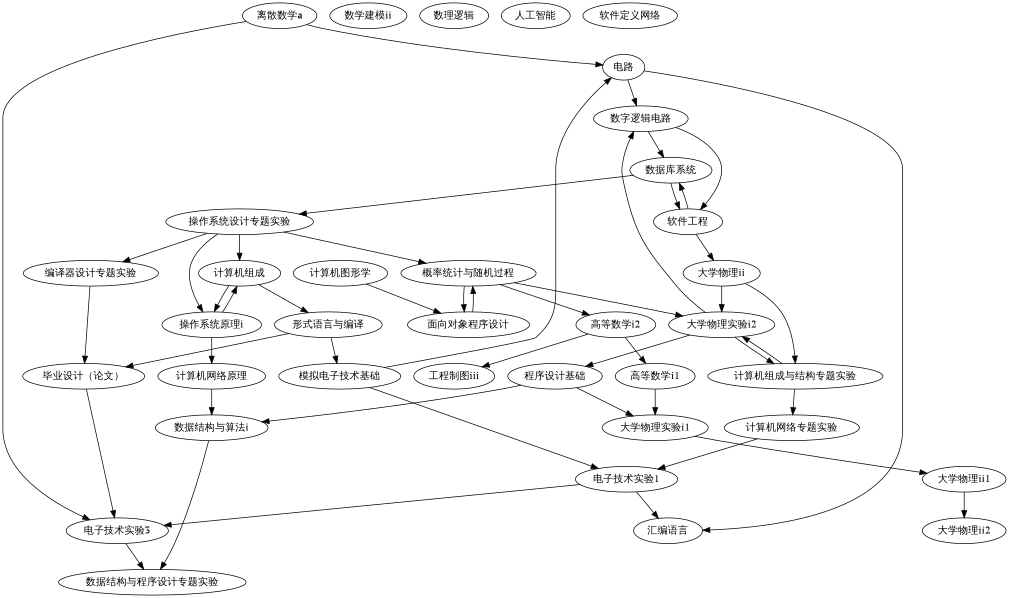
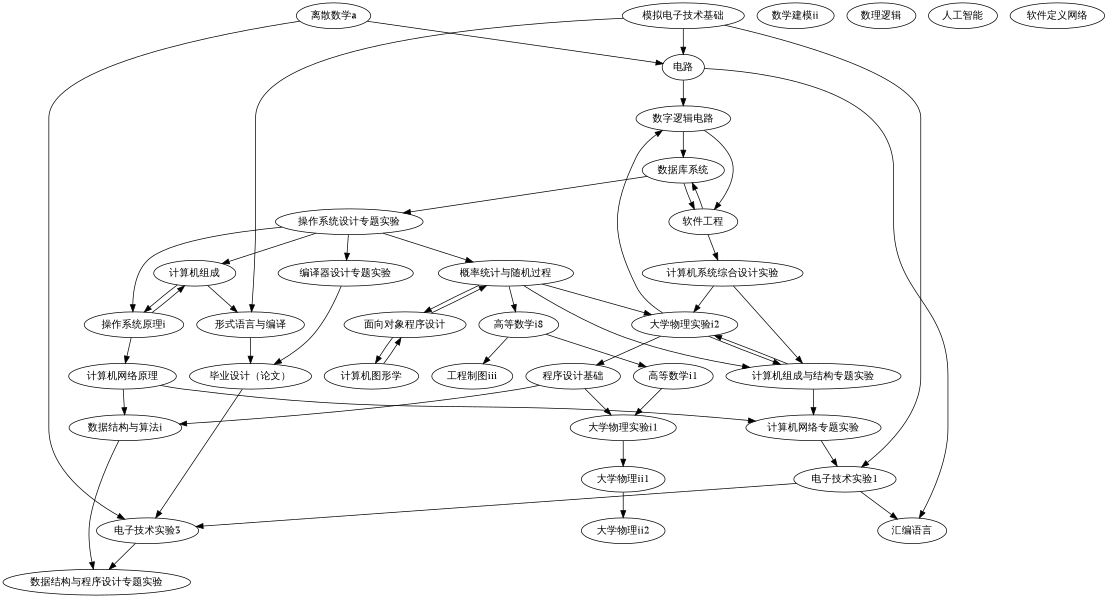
  strict digraph {
    fontname="PT Serif"
    node [fontname="PT Serif"]
    edge [fontname="PT Serif" weight=1]
    "高等数学i1"
    "大学物理实验i1"
    "大学物理ii1"
    "大学物理ii2"
-   "高等数学i2"
+   "高等数学i2" [label="高等数学i8"]
    "工程制图iii"
    "程序设计基础"
    "数据结构与算法i"
    "数据结构与程序设计专题实验"
    "电路"
    "数字逻辑电路"
    "汇编语言"
    "数据库系统"
    "软件工程"
    "操作系统设计专题实验"
-   "计算机系统综合设计实验" [label="大学物理ii"]
+   "计算机系统综合设计实验"
    "概率统计与随机过程"
    "大学物理实验i2"
    "面向对象程序设计"
    "计算机组成与结构专题实验"
    "计算机图形学"
    "计算机网络专题实验"
    "电子技术实验1"
    "离散数学a"
    n25 [label="电子技术实验3"]
    "模拟电子技术基础"
    "形式语言与编译"
    "毕业设计（论文）"
    "编译器设计专题实验"
    "计算机组成"
    "操作系统原理i"
    "数学建模ii"
    "数理逻辑"
    "计算机网络原理"
    "人工智能"
    "软件定义网络"
    "高等数学i1" -> "大学物理实验i1"
    "大学物理实验i1" -> "大学物理ii1"
    "大学物理ii1" -> "大学物理ii2"
    "高等数学i2" -> "高等数学i1"
    "高等数学i2" -> "工程制图iii"
    "程序设计基础" -> "大学物理实验i1"
    "程序设计基础" -> "数据结构与算法i"
    "数据结构与算法i" -> "数据结构与程序设计专题实验"
    "电路" -> "数字逻辑电路"
    "电路" -> "汇编语言"
    "数字逻辑电路" -> "数据库系统"
    "数字逻辑电路" -> "软件工程"
    "数据库系统" -> "软件工程"
    "数据库系统" -> "操作系统设计专题实验"
    "软件工程" -> "数据库系统"
    "软件工程" -> "计算机系统综合设计实验"
    "操作系统设计专题实验" -> "概率统计与随机过程"
    "操作系统设计专题实验" -> "编译器设计专题实验"
    "操作系统设计专题实验" -> "计算机组成"
    "操作系统设计专题实验" -> "操作系统原理i"
    "计算机系统综合设计实验" -> "大学物理实验i2"
    "计算机系统综合设计实验" -> "计算机组成与结构专题实验"
    "概率统计与随机过程" -> "高等数学i2"
    "概率统计与随机过程" -> "大学物理实验i2"
    "概率统计与随机过程" -> "面向对象程序设计"
+   "概率统计与随机过程" -> "计算机组成与结构专题实验"
    "大学物理实验i2" -> "程序设计基础"
    "大学物理实验i2" -> "数字逻辑电路"
    "大学物理实验i2" -> "计算机组成与结构专题实验"
    "面向对象程序设计" -> "概率统计与随机过程"
+   "面向对象程序设计" -> "计算机图形学"
    "计算机组成与结构专题实验" -> "大学物理实验i2"
    "计算机组成与结构专题实验" -> "计算机网络专题实验"
    "计算机图形学" -> "面向对象程序设计"
    "计算机网络专题实验" -> "电子技术实验1"
    "电子技术实验1" -> "汇编语言"
    "电子技术实验1" -> n25
    "离散数学a" -> "电路"
    "离散数学a" -> n25
    n25 -> "数据结构与程序设计专题实验"
    "模拟电子技术基础" -> "电路"
    "模拟电子技术基础" -> "电子技术实验1"
-   "形式语言与编译" -> "模拟电子技术基础"
+   "模拟电子技术基础" -> "形式语言与编译"
    "形式语言与编译" -> "毕业设计（论文）"
    "毕业设计（论文）" -> n25
    "编译器设计专题实验" -> "毕业设计（论文）"
    "计算机组成" -> "形式语言与编译"
    "计算机组成" -> "操作系统原理i"
    "操作系统原理i" -> "计算机组成"
    "操作系统原理i" -> "计算机网络原理"
    "计算机网络原理" -> "数据结构与算法i"
+   "计算机网络原理" -> "计算机网络专题实验"
  }
